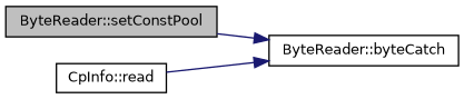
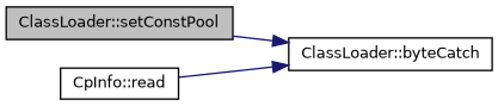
  digraph {
    rankdir=LR
    node [color=black fillcolor=white fontname=Helvetica fontsize=10 shape=record style=filled]
    edge [color=midnightblue fontname=Helvetica fontsize=10 labelfontname=Helvetica labelfontsize=10 style=solid]
-   n1 [fillcolor=grey75 fontcolor=black height=0.2 label="ByteReader::setConstPool" width=0.4]
-   n2 [height=0.2 label="ByteReader::byteCatch" width=0.4]
+   n1 [fillcolor=grey75 fontcolor=black height=0.2 label="ClassLoader::setConstPool" width=0.4]
+   n2 [height=0.2 label="ClassLoader::byteCatch" width=0.4]
    n3 [height=0.2 label="CpInfo::read" width=0.4]
    n1 -> n2
    n3 -> n2
  }
